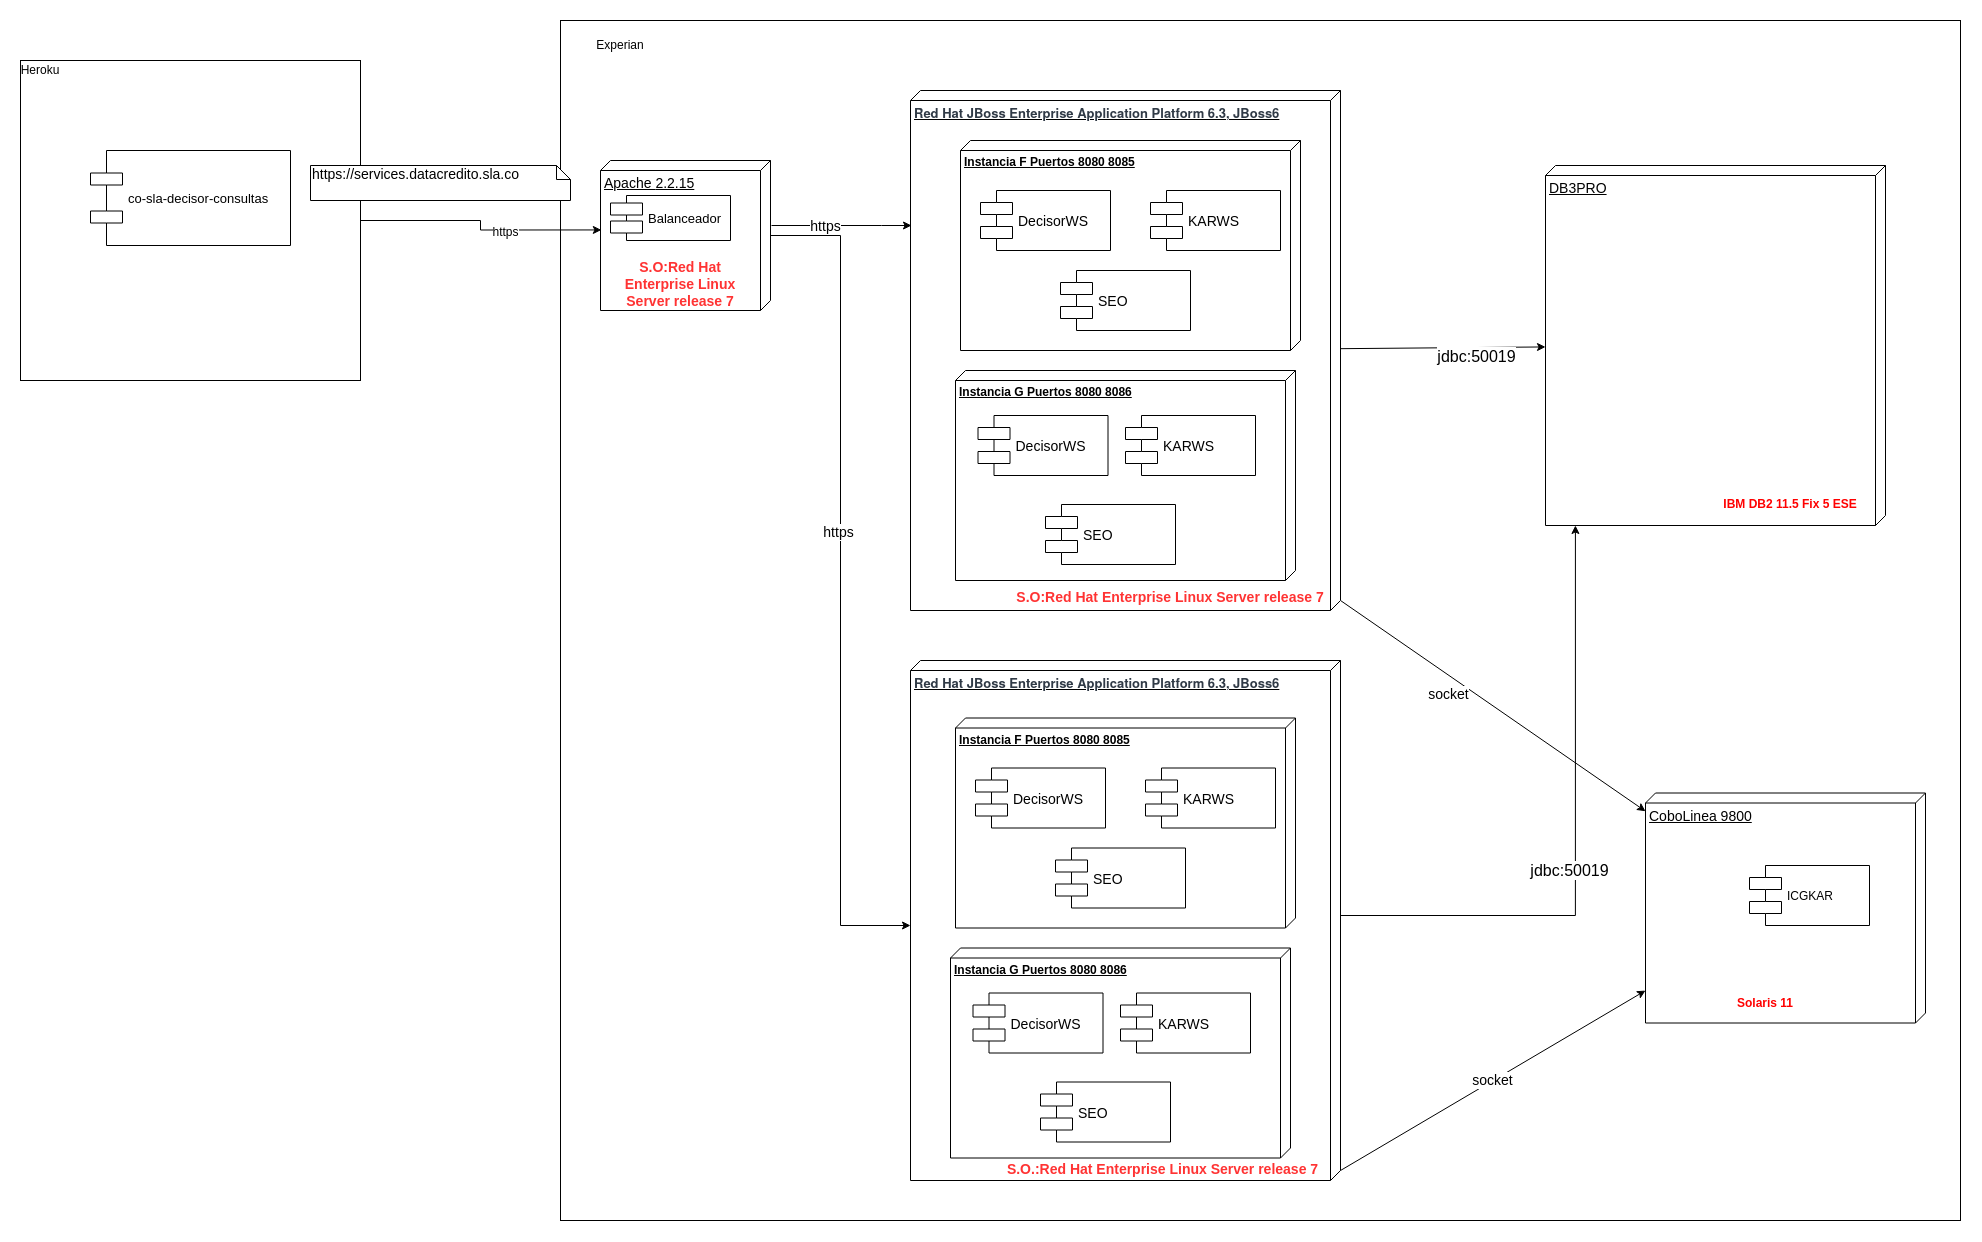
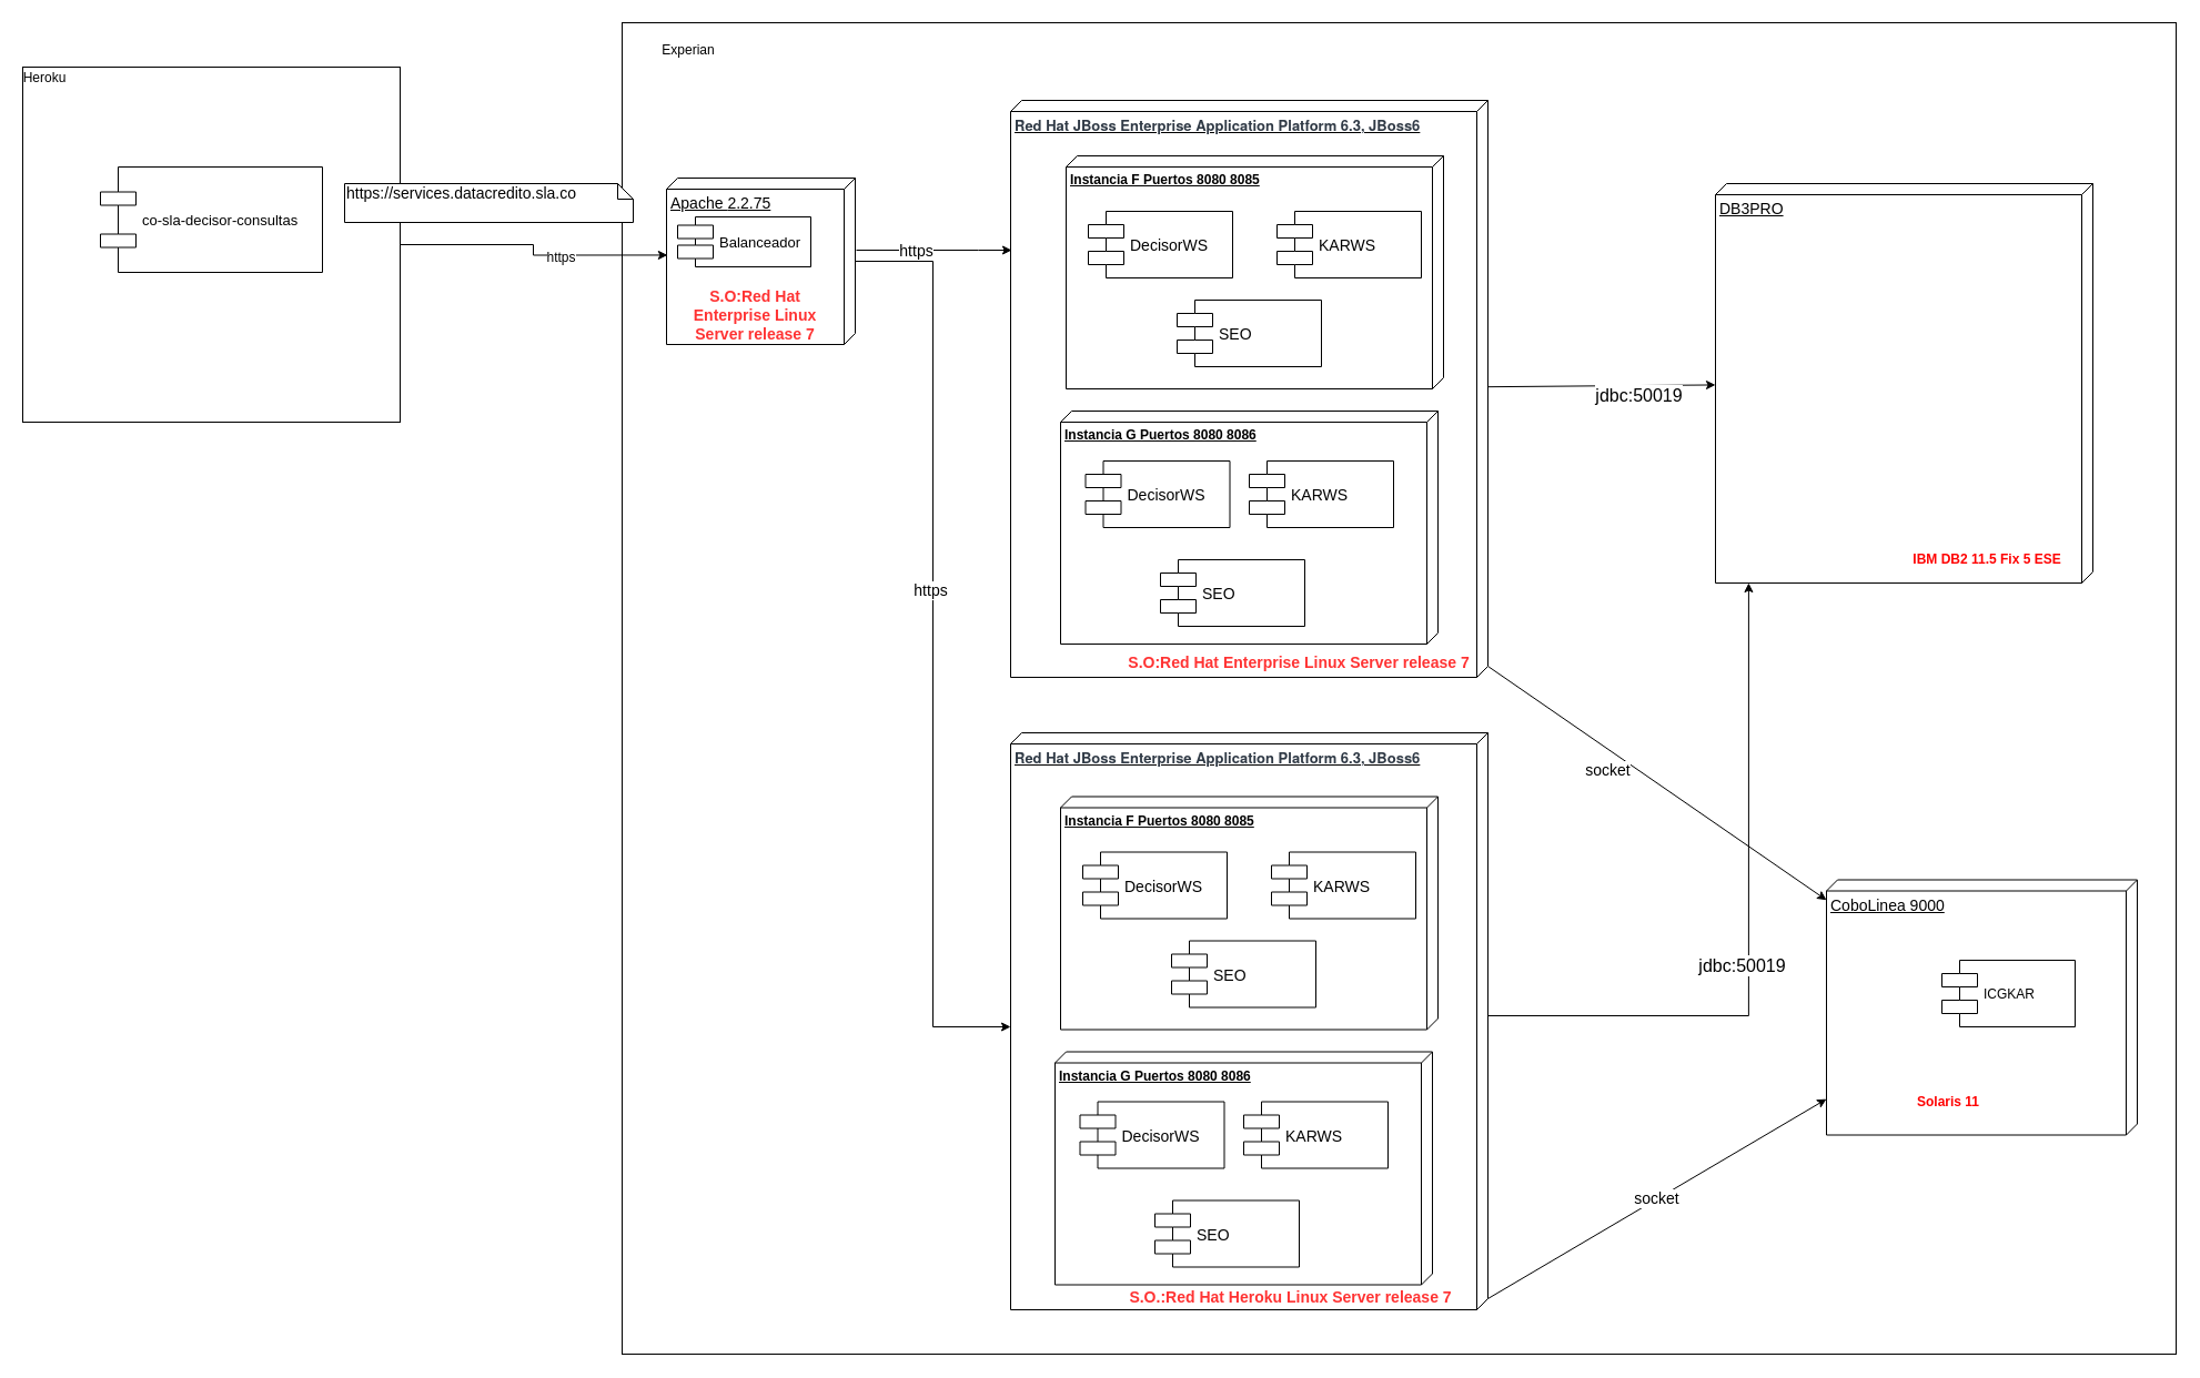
  <mxCell id="0" />
  <mxCell id="1" parent="0" />
  <mxCell id="2" value="" style="html=1;" parent="1" vertex="1"><mxGeometry x="560" y="20" width="1400" height="1200" as="geometry" /></mxCell>
  <mxCell id="3" value="Object" style="html=1;" parent="1" vertex="1"><mxGeometry x="20" y="60" width="340" height="320" as="geometry" /></mxCell>
  <mxCell id="4" style="edgeStyle=orthogonalEdgeStyle;rounded=0;orthogonalLoop=1;jettySize=auto;html=1;entryX=0.463;entryY=0.995;entryDx=0;entryDy=0;entryPerimeter=0;" parent="1" source="3" target="14" edge="1"><mxGeometry relative="1" as="geometry"><mxPoint x="305" y="220" as="sourcePoint" /></mxGeometry></mxCell>
  <mxCell id="5" value="https" style="text;html=1;align=center;verticalAlign=middle;resizable=0;points=[];labelBackgroundColor=#ffffff;" parent="4" vertex="1" connectable="0"><mxGeometry x="0.231" y="-2" relative="1" as="geometry"><mxPoint as="offset" /></mxGeometry></mxCell>
  <mxCell id="6" value="co-sla-decisor-consultas" style="shape=component;align=left;spacingLeft=36;fontSize=13;" parent="1" vertex="1"><mxGeometry x="90" y="150" width="200" height="95" as="geometry" /></mxCell>
  <mxCell id="7" value="Heroku" style="text;html=1;strokeColor=none;fillColor=none;align=center;verticalAlign=middle;whiteSpace=wrap;rounded=0;" parent="1" vertex="1"><mxGeometry x="20" y="60" width="40" height="20" as="geometry" /></mxCell>
  <mxCell id="8" style="edgeStyle=orthogonalEdgeStyle;rounded=0;orthogonalLoop=1;jettySize=auto;html=1;exitX=0.5;exitY=1;exitDx=0;exitDy=0;" parent="1" source="7" target="7" edge="1"><mxGeometry relative="1" as="geometry" /></mxCell>
  <mxCell id="9" value="Experian" style="text;html=1;strokeColor=none;fillColor=none;align=center;verticalAlign=middle;whiteSpace=wrap;rounded=0;" parent="1" vertex="1"><mxGeometry x="600" y="25" width="40" height="40" as="geometry" /></mxCell>
  <mxCell id="10" style="rounded=0;orthogonalLoop=1;jettySize=auto;html=1;fontSize=14;entryX=0;entryY=0;entryDx=265;entryDy=430;entryPerimeter=0;edgeStyle=orthogonalEdgeStyle;" parent="1" source="14" target="25" edge="1"><mxGeometry relative="1" as="geometry"><mxPoint x="780" y="1300" as="targetPoint" /></mxGeometry></mxCell>
  <mxCell id="11" value="https" style="text;html=1;align=center;verticalAlign=middle;resizable=0;points=[];labelBackgroundColor=#ffffff;fontSize=14;" parent="10" vertex="1" connectable="0"><mxGeometry x="-0.117" y="-3" relative="1" as="geometry"><mxPoint as="offset" /></mxGeometry></mxCell>
  <mxCell id="12" style="edgeStyle=orthogonalEdgeStyle;rounded=0;orthogonalLoop=1;jettySize=auto;html=1;fontSize=14;" parent="1" edge="1"><mxGeometry relative="1" as="geometry"><Array as="points"><mxPoint x="881" y="225" /><mxPoint x="881" y="225" /></Array><mxPoint x="771" y="225" as="sourcePoint" /><mxPoint x="911" y="225" as="targetPoint" /></mxGeometry></mxCell>
  <mxCell id="13" value="https" style="text;html=1;align=center;verticalAlign=middle;resizable=0;points=[];labelBackgroundColor=#ffffff;fontSize=14;" parent="12" vertex="1" connectable="0"><mxGeometry x="-0.25" relative="1" as="geometry"><mxPoint as="offset" /></mxGeometry></mxCell>
- <mxCell id="14" value="&lt;font style=&quot;font-size: 14px&quot;&gt;Apache&amp;nbsp;&lt;/font&gt;&lt;span style=&quot;font-family: &amp;#34;segoe ui&amp;#34; , , &amp;#34;apple color emoji&amp;#34; , &amp;#34;segoe ui emoji&amp;#34; , sans-serif ; font-size: 14px ; white-space: normal&quot;&gt;2.2.15&lt;/span&gt;" style="verticalAlign=top;align=left;spacingTop=8;spacingLeft=2;spacingRight=12;shape=cube;size=10;direction=south;fontStyle=4;html=1;" parent="1" vertex="1"><mxGeometry x="600" y="160" width="170" height="150" as="geometry" /></mxCell>
+ <mxCell id="14" value="&lt;font style=&quot;font-size: 14px&quot;&gt;Apache&amp;nbsp;&lt;/font&gt;&lt;span style=&quot;font-family: &amp;#34;segoe ui&amp;#34; , , &amp;#34;apple color emoji&amp;#34; , &amp;#34;segoe ui emoji&amp;#34; , sans-serif ; font-size: 14px ; white-space: normal&quot;&gt;2.2.75&lt;/span&gt;" style="verticalAlign=top;align=left;spacingTop=8;spacingLeft=2;spacingRight=12;shape=cube;size=10;direction=south;fontStyle=4;html=1;" parent="1" vertex="1"><mxGeometry x="600" y="160" width="170" height="150" as="geometry" /></mxCell>
  <mxCell id="15" value="Balanceador" style="shape=component;align=left;spacingLeft=36;fontSize=13;" parent="1" vertex="1"><mxGeometry x="610" y="195" width="120" height="45" as="geometry" /></mxCell>
  <mxCell id="16" value="&lt;font style=&quot;font-size: 14px&quot;&gt;https://services.datacredito.sla.co&lt;/font&gt;" style="shape=note;whiteSpace=wrap;html=1;size=14;verticalAlign=top;align=left;spacingTop=-6;" parent="1" vertex="1"><mxGeometry x="310" y="165" width="260" height="35" as="geometry" /></mxCell>
  <mxCell id="17" style="rounded=0;orthogonalLoop=1;jettySize=auto;html=1;fontSize=14;exitX=0;exitY=0;exitDx=510;exitDy=0;exitPerimeter=0;" parent="1" source="21" target="27" edge="1"><mxGeometry relative="1" as="geometry"><mxPoint x="2560" y="480" as="sourcePoint" /></mxGeometry></mxCell>
  <mxCell id="18" value="socket" style="text;html=1;align=center;verticalAlign=middle;resizable=0;points=[];labelBackgroundColor=#ffffff;fontSize=14;" parent="17" vertex="1" connectable="0"><mxGeometry x="0.597" y="3" relative="1" as="geometry"><mxPoint x="-138" y="-72.5" as="offset" /></mxGeometry></mxCell>
  <mxCell id="19" style="rounded=0;orthogonalLoop=1;jettySize=auto;html=1;fontSize=14;" parent="1" source="21" target="26" edge="1"><mxGeometry relative="1" as="geometry" /></mxCell>
  <mxCell id="20" value="jdbc:50019" style="text;html=1;align=center;verticalAlign=middle;resizable=0;points=[];labelBackgroundColor=#ffffff;fontSize=16;" parent="19" vertex="1" connectable="0"><mxGeometry x="0.305" y="-8" relative="1" as="geometry"><mxPoint x="1" as="offset" /></mxGeometry></mxCell>
  <mxCell id="21" value="&lt;span style=&quot;color: rgb(48 , 58 , 70) ; font-family: &amp;#34;sourcesanspro&amp;#34; , &amp;#34;helvetica neue&amp;#34; , &amp;#34;arial&amp;#34; ; font-size: 13px ; background-color: rgb(255 , 255 , 255)&quot;&gt;&lt;b&gt;Red Hat JBoss Enterprise Application Platform 6.3, JBoss6&lt;/b&gt;&lt;/span&gt;&lt;span style=&quot;color: rgb(23 , 43 , 77) ; font-size: 14px ; background-color: rgb(255 , 255 , 255)&quot;&gt;&lt;br&gt;&lt;/span&gt;" style="verticalAlign=top;align=left;spacingTop=8;spacingLeft=2;spacingRight=12;shape=cube;size=10;direction=south;fontStyle=4;html=1;" parent="1" vertex="1"><mxGeometry x="910" y="90" width="430" height="520" as="geometry" /></mxCell>
  <mxCell id="22" value="&lt;b&gt;Instancia F Puertos 8080 8085&lt;/b&gt;" style="verticalAlign=top;align=left;spacingTop=8;spacingLeft=2;spacingRight=12;shape=cube;size=10;direction=south;fontStyle=4;html=1;" parent="1" vertex="1"><mxGeometry x="960" y="140" width="340" height="210" as="geometry" /></mxCell>
  <mxCell id="23" value="DecisorWS" style="shape=component;align=left;spacingLeft=36;fontSize=14;" parent="1" vertex="1"><mxGeometry x="980" y="190" width="130" height="60" as="geometry" /></mxCell>
  <mxCell id="24" value="&lt;b&gt;Instancia G Puertos 8080 8086&lt;/b&gt;" style="verticalAlign=top;align=left;spacingTop=8;spacingLeft=2;spacingRight=12;shape=cube;size=10;direction=south;fontStyle=4;html=1;" parent="1" vertex="1"><mxGeometry x="955" y="370" width="340" height="210" as="geometry" /></mxCell>
  <mxCell id="25" value="&lt;span style=&quot;color: rgb(48 , 58 , 70) ; font-family: &amp;#34;sourcesanspro&amp;#34; , &amp;#34;helvetica neue&amp;#34; , &amp;#34;arial&amp;#34; ; font-size: 13px ; background-color: rgb(255 , 255 , 255)&quot;&gt;&lt;b&gt;Red Hat JBoss Enterprise Application Platform 6.3, JBoss6&lt;/b&gt;&lt;/span&gt;&lt;span style=&quot;color: rgb(23 , 43 , 77) ; font-size: 14px ; background-color: rgb(255 , 255 , 255)&quot;&gt;&lt;br&gt;&lt;/span&gt;" style="verticalAlign=top;align=left;spacingTop=8;spacingLeft=2;spacingRight=12;shape=cube;size=10;direction=south;fontStyle=4;html=1;" parent="1" vertex="1"><mxGeometry x="910" y="660" width="430" height="520" as="geometry" /></mxCell>
  <mxCell id="26" value="&lt;font style=&quot;font-size: 14px&quot;&gt;DB3PRO&lt;/font&gt;" style="verticalAlign=top;align=left;spacingTop=8;spacingLeft=2;spacingRight=12;shape=cube;size=10;direction=south;fontStyle=4;html=1;" parent="1" vertex="1"><mxGeometry x="1545" y="165" width="340" height="360" as="geometry" /></mxCell>
- <mxCell id="27" value="&lt;font style=&quot;font-size: 14px&quot;&gt;CoboLinea 9800&lt;/font&gt;" style="verticalAlign=top;align=left;spacingTop=8;spacingLeft=2;spacingRight=12;shape=cube;size=10;direction=south;fontStyle=4;html=1;" parent="1" vertex="1"><mxGeometry x="1645" y="792.5" width="280" height="230" as="geometry" /></mxCell>
+ <mxCell id="27" value="&lt;font style=&quot;font-size: 14px&quot;&gt;CoboLinea 9000&lt;/font&gt;" style="verticalAlign=top;align=left;spacingTop=8;spacingLeft=2;spacingRight=12;shape=cube;size=10;direction=south;fontStyle=4;html=1;" parent="1" vertex="1"><mxGeometry x="1645" y="792.5" width="280" height="230" as="geometry" /></mxCell>
  <mxCell id="28" value="ICGKAR" style="shape=component;align=left;spacingLeft=36;" parent="1" vertex="1"><mxGeometry x="1749" y="865" width="120" height="60" as="geometry" /></mxCell>
  <mxCell id="29" value="KARWS" style="shape=component;align=left;spacingLeft=36;fontSize=14;" parent="1" vertex="1"><mxGeometry x="1150" y="190" width="130" height="60" as="geometry" /></mxCell>
  <mxCell id="30" value="DecisorWS" style="shape=component;align=left;spacingLeft=36;fontSize=14;" parent="1" vertex="1"><mxGeometry x="977.5" y="415" width="130" height="60" as="geometry" /></mxCell>
  <mxCell id="31" value="socket" style="rounded=0;orthogonalLoop=1;jettySize=auto;html=1;fontSize=14;exitX=0;exitY=0;exitDx=510;exitDy=0;exitPerimeter=0;" parent="1" source="25" target="27" edge="1"><mxGeometry relative="1" as="geometry"><mxPoint x="2510" y="1458" as="sourcePoint" /></mxGeometry></mxCell>
  <mxCell id="32" value="jdbc:50019" style="rounded=0;orthogonalLoop=1;jettySize=auto;html=1;entryX=1;entryY=0.912;entryDx=0;entryDy=0;entryPerimeter=0;fontSize=16;exitX=0;exitY=0;exitDx=255;exitDy=0;exitPerimeter=0;edgeStyle=orthogonalEdgeStyle;" parent="1" source="25" target="26" edge="1"><mxGeometry x="-0.104" y="6" relative="1" as="geometry"><mxPoint as="offset" /></mxGeometry></mxCell>
  <mxCell id="33" value="SEO" style="shape=component;align=left;spacingLeft=36;fontSize=14;" parent="1" vertex="1"><mxGeometry x="1060" y="270" width="130" height="60" as="geometry" /></mxCell>
  <mxCell id="34" value="SEO" style="shape=component;align=left;spacingLeft=36;fontSize=14;" parent="1" vertex="1"><mxGeometry x="1045" y="504" width="130" height="60" as="geometry" /></mxCell>
  <mxCell id="35" value="KARWS" style="shape=component;align=left;spacingLeft=36;fontSize=14;" parent="1" vertex="1"><mxGeometry x="1125" y="415" width="130" height="60" as="geometry" /></mxCell>
  <mxCell id="36" value="&lt;b&gt;Instancia F Puertos 8080 8085&lt;/b&gt;" style="verticalAlign=top;align=left;spacingTop=8;spacingLeft=2;spacingRight=12;shape=cube;size=10;direction=south;fontStyle=4;html=1;" parent="1" vertex="1"><mxGeometry x="955" y="717.5" width="340" height="210" as="geometry" /></mxCell>
  <mxCell id="37" value="DecisorWS" style="shape=component;align=left;spacingLeft=36;fontSize=14;" parent="1" vertex="1"><mxGeometry x="975" y="767.5" width="130" height="60" as="geometry" /></mxCell>
  <mxCell id="38" value="&lt;b&gt;Instancia G Puertos 8080 8086&lt;/b&gt;" style="verticalAlign=top;align=left;spacingTop=8;spacingLeft=2;spacingRight=12;shape=cube;size=10;direction=south;fontStyle=4;html=1;" parent="1" vertex="1"><mxGeometry x="950" y="947.5" width="340" height="210" as="geometry" /></mxCell>
  <mxCell id="39" value="KARWS" style="shape=component;align=left;spacingLeft=36;fontSize=14;" parent="1" vertex="1"><mxGeometry x="1145" y="767.5" width="130" height="60" as="geometry" /></mxCell>
  <mxCell id="40" value="DecisorWS" style="shape=component;align=left;spacingLeft=36;fontSize=14;" parent="1" vertex="1"><mxGeometry x="972.5" y="992.5" width="130" height="60" as="geometry" /></mxCell>
  <mxCell id="41" value="SEO" style="shape=component;align=left;spacingLeft=36;fontSize=14;" parent="1" vertex="1"><mxGeometry x="1055" y="847.5" width="130" height="60" as="geometry" /></mxCell>
  <mxCell id="42" value="SEO" style="shape=component;align=left;spacingLeft=36;fontSize=14;" parent="1" vertex="1"><mxGeometry x="1040" y="1081.5" width="130" height="60" as="geometry" /></mxCell>
  <mxCell id="43" value="KARWS" style="shape=component;align=left;spacingLeft=36;fontSize=14;" parent="1" vertex="1"><mxGeometry x="1120" y="992.5" width="130" height="60" as="geometry" /></mxCell>
  <mxCell id="44" value="&lt;div style=&quot;box-sizing: border-box ; font-family: &amp;quot;segoe ui&amp;quot; , , &amp;quot;apple color emoji&amp;quot; , &amp;quot;segoe ui emoji&amp;quot; , sans-serif ; font-size: 14px&quot;&gt;S.O:Red Hat Enterprise Linux Server release 7&lt;/div&gt;" style="text;html=1;strokeColor=none;fillColor=none;align=center;verticalAlign=middle;whiteSpace=wrap;rounded=0;fontColor=#FF3333;fontStyle=1" parent="1" vertex="1"><mxGeometry x="1015" y="587" width="310" height="20" as="geometry" /></mxCell>
- <mxCell id="45" value="&lt;div style=&quot;box-sizing: border-box ; font-family: &amp;quot;segoe ui&amp;quot; , , &amp;quot;apple color emoji&amp;quot; , &amp;quot;segoe ui emoji&amp;quot; , sans-serif ; font-size: 14px&quot;&gt;S.O.:Red Hat Enterprise Linux Server release 7&lt;/div&gt;" style="text;html=1;strokeColor=none;fillColor=none;align=center;verticalAlign=middle;whiteSpace=wrap;rounded=0;fontColor=#FF3333;fontStyle=1" parent="1" vertex="1"><mxGeometry x="1000" y="1158.5" width="325" height="20" as="geometry" /></mxCell>
+ <mxCell id="45" value="&lt;div style=&quot;box-sizing: border-box ; font-family: &amp;quot;segoe ui&amp;quot; , , &amp;quot;apple color emoji&amp;quot; , &amp;quot;segoe ui emoji&amp;quot; , sans-serif ; font-size: 14px&quot;&gt;S.O.:Red Hat Heroku Linux Server release 7&lt;/div&gt;" style="text;html=1;strokeColor=none;fillColor=none;align=center;verticalAlign=middle;whiteSpace=wrap;rounded=0;fontColor=#FF3333;fontStyle=1" parent="1" vertex="1"><mxGeometry x="1000" y="1158.5" width="325" height="20" as="geometry" /></mxCell>
  <mxCell id="46" value="IBM DB2 11.5 Fix 5 ESE" style="text;html=1;strokeColor=none;fillColor=none;align=center;verticalAlign=middle;whiteSpace=wrap;rounded=0;fontColor=#FF0000;fontStyle=1" parent="1" vertex="1"><mxGeometry x="1715" y="494" width="150" height="20" as="geometry" /></mxCell>
  <mxCell id="47" value="&lt;div style=&quot;box-sizing: border-box ; font-family: &amp;quot;segoe ui&amp;quot; , , &amp;quot;apple color emoji&amp;quot; , &amp;quot;segoe ui emoji&amp;quot; , sans-serif ; font-size: 14px&quot;&gt;S.O:Red Hat Enterprise Linux Server release 7&lt;/div&gt;" style="text;html=1;strokeColor=none;fillColor=none;align=center;verticalAlign=middle;whiteSpace=wrap;rounded=0;fontColor=#FF3333;fontStyle=1" parent="1" vertex="1"><mxGeometry x="605" y="259" width="150" height="50" as="geometry" /></mxCell>
- <mxCell id="48" value="Solaris 11" style="text;html=1;strokeColor=none;fillColor=none;align=center;verticalAlign=middle;whiteSpace=wrap;rounded=0;fontColor=#FF0000;fontStyle=1" parent="1" vertex="1"><mxGeometry x="1680" y="993" width="170" height="20" as="geometry" /></mxCell>
+ <mxCell id="48" value="Solaris 11" style="text;html=1;strokeColor=none;fillColor=none;align=center;verticalAlign=middle;whiteSpace=wrap;rounded=0;fontColor=#FF0000;fontStyle=1" parent="1" vertex="1"><mxGeometry x="1670" y="983" width="170" height="20" as="geometry" /></mxCell>
